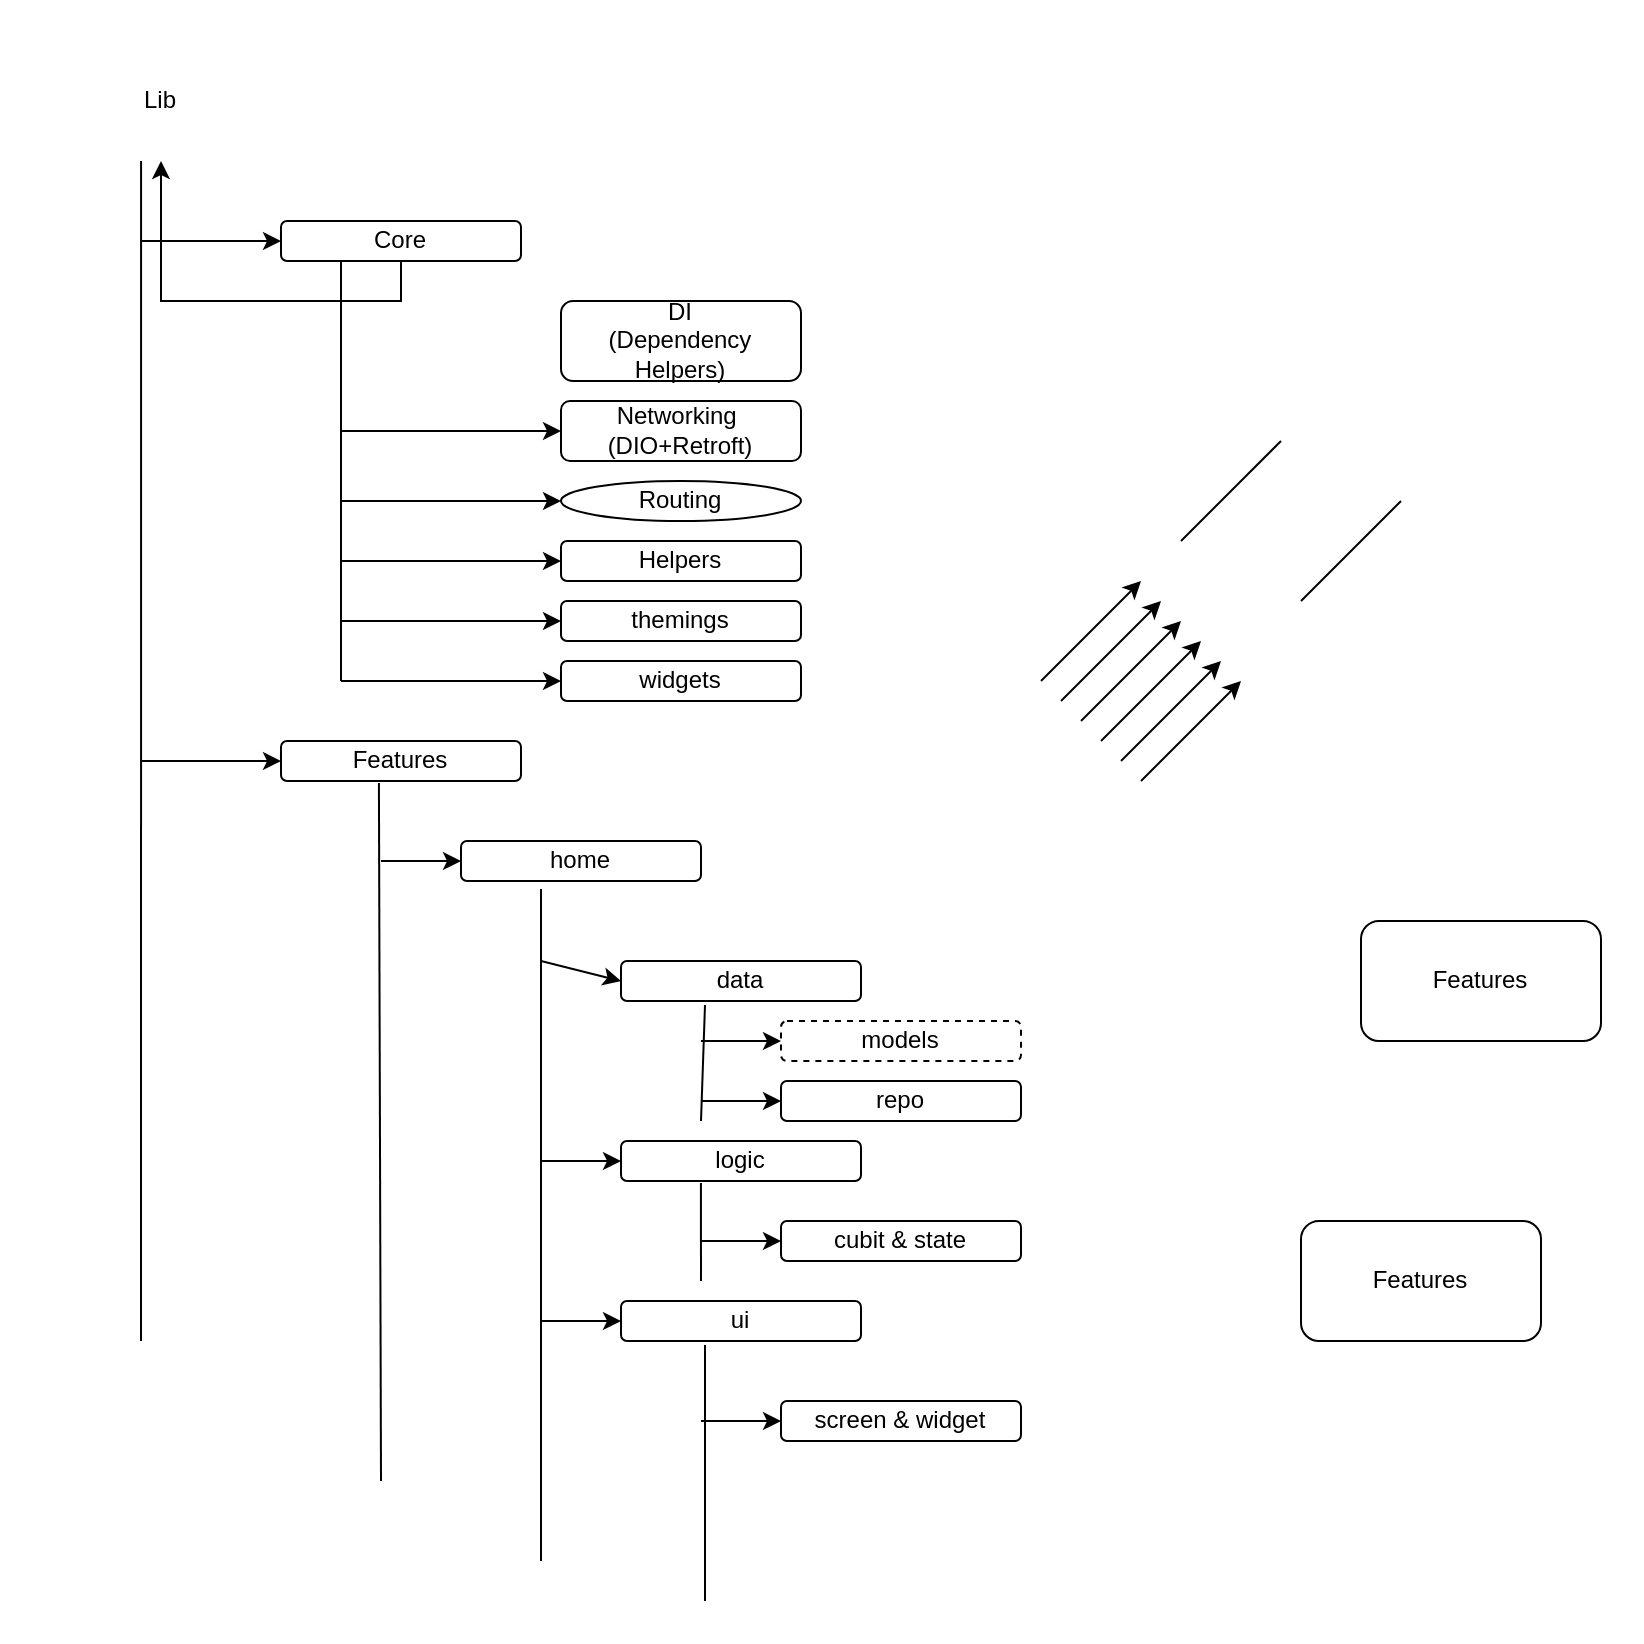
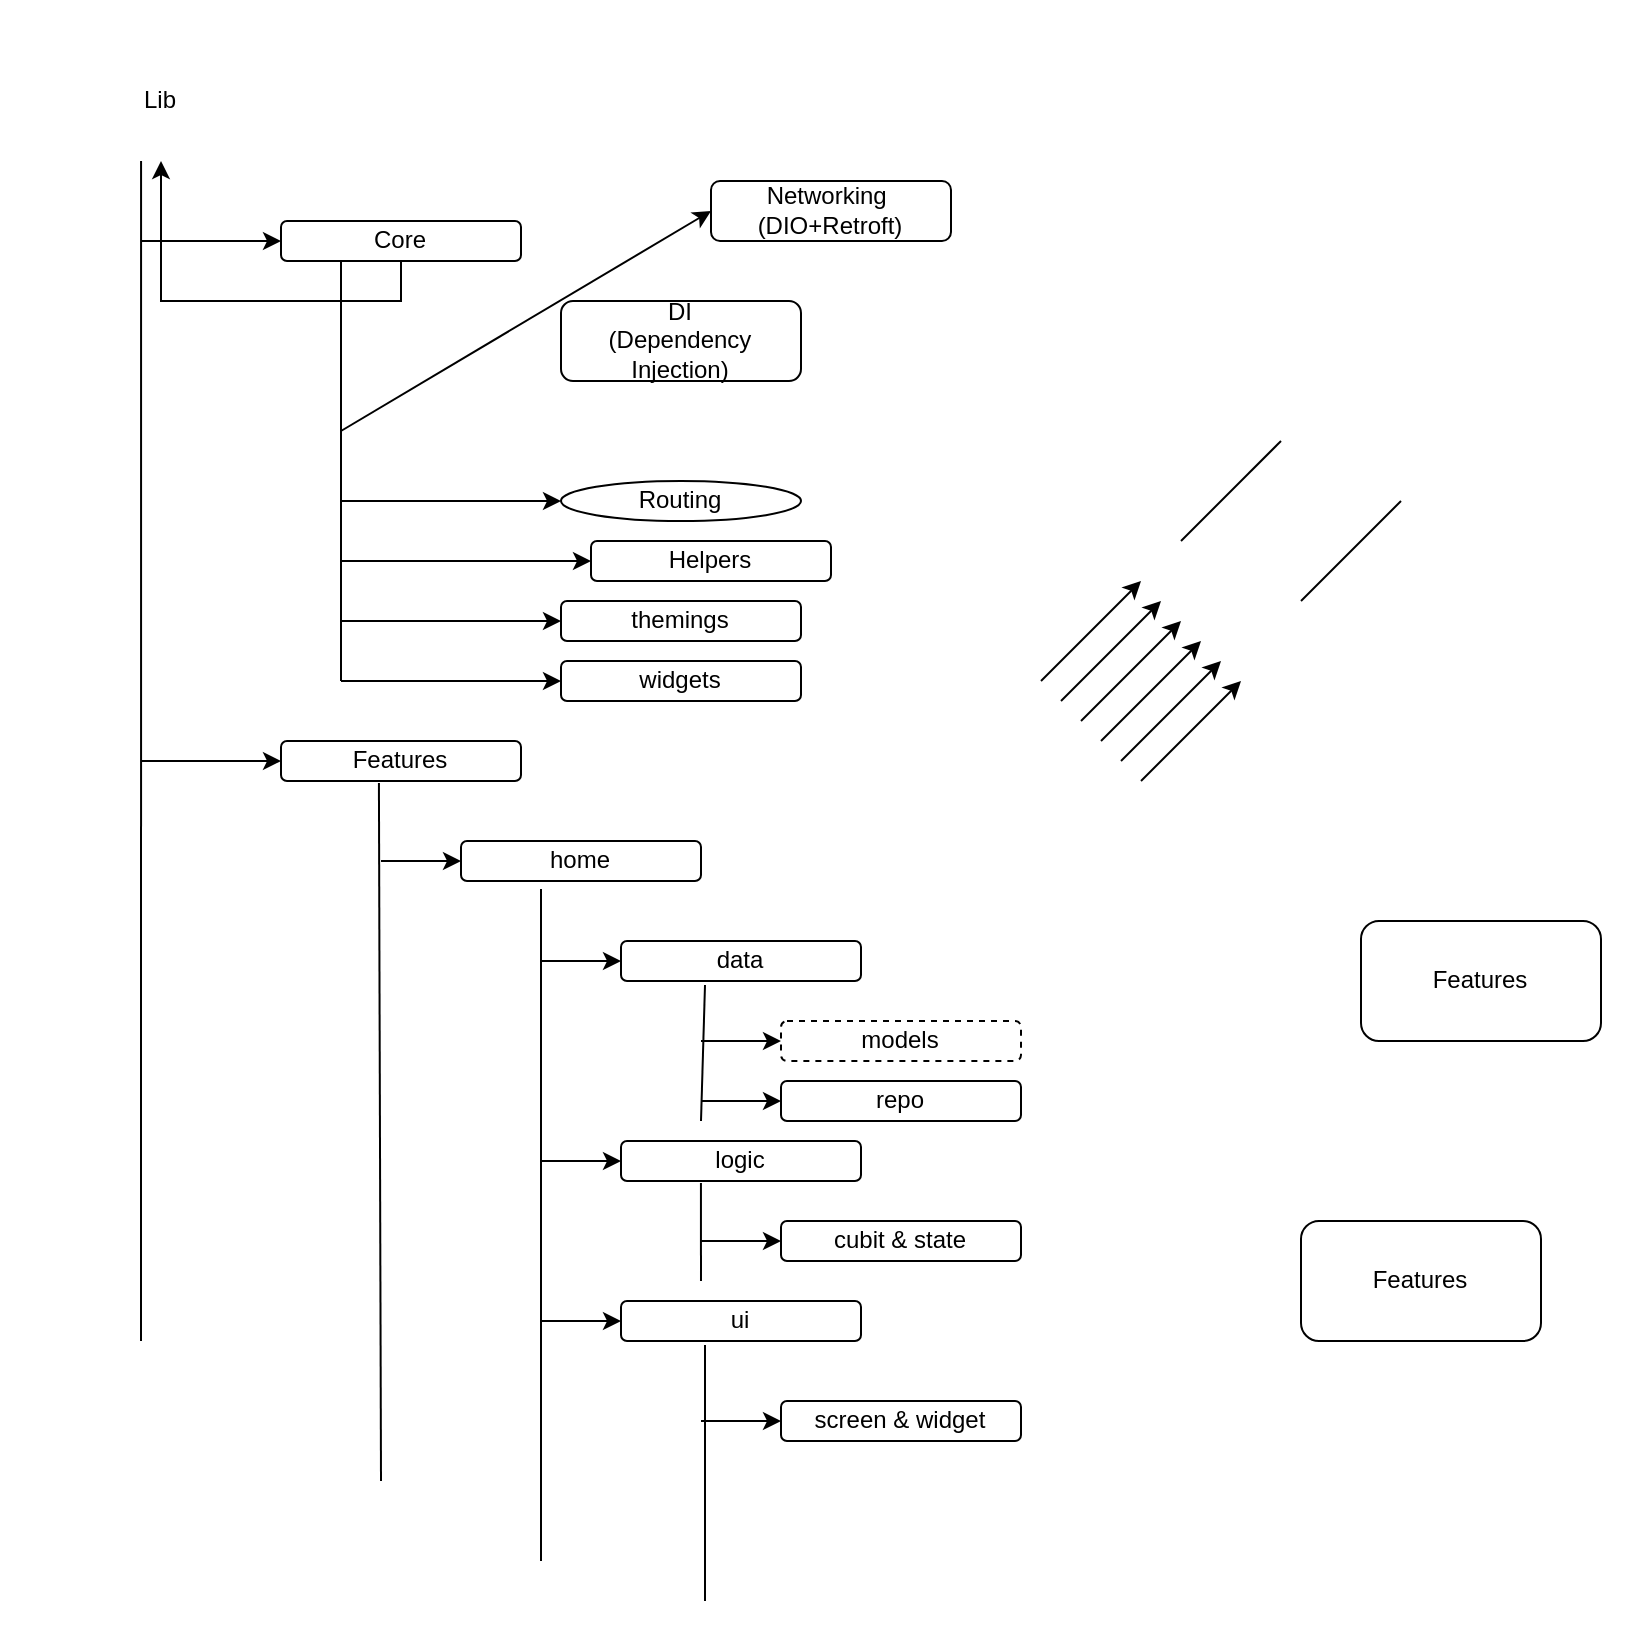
  <mxCell id="0" />
  <mxCell id="1" parent="0" />
  <mxCell id="2" value="Lib" style="whiteSpace=wrap;html=1;strokeColor=#FFFFFF;" vertex="1" parent="1"><mxGeometry x="20" y="20" width="120" height="60" as="geometry" /></mxCell>
- <mxCell id="3" value="DI&lt;div&gt;(Dependency Helpers)&lt;/div&gt;" style="rounded=1;whiteSpace=wrap;html=1;" vertex="1" parent="1"><mxGeometry x="280" y="150" width="120" height="40" as="geometry" /></mxCell>
- <mxCell id="4" value="Networking&amp;nbsp;&lt;div&gt;(DIO+Retroft)&lt;/div&gt;" style="rounded=1;whiteSpace=wrap;html=1;" vertex="1" parent="1"><mxGeometry x="280" y="200" width="120" height="30" as="geometry" /></mxCell>
+ <mxCell id="3" value="DI&lt;div&gt;(Dependency Injection)&lt;/div&gt;" style="rounded=1;whiteSpace=wrap;html=1;" vertex="1" parent="1"><mxGeometry x="280" y="150" width="120" height="40" as="geometry" /></mxCell>
+ <mxCell id="4" value="Networking&amp;nbsp;&lt;div&gt;(DIO+Retroft)&lt;/div&gt;" style="rounded=1;whiteSpace=wrap;html=1;" vertex="1" parent="1"><mxGeometry x="355" y="90" width="120" height="30" as="geometry" /></mxCell>
  <mxCell id="5" value="Routing" style="ellipse;whiteSpace=wrap;html=1;" vertex="1" parent="1"><mxGeometry x="280" y="240" width="120" height="20" as="geometry" /></mxCell>
  <mxCell id="6" value="Features" style="rounded=1;whiteSpace=wrap;html=1;" vertex="1" parent="1"><mxGeometry x="140" y="370" width="120" height="20" as="geometry" /></mxCell>
- <mxCell id="7" value="Helpers" style="rounded=1;whiteSpace=wrap;html=1;" vertex="1" parent="1"><mxGeometry x="280" y="270" width="120" height="20" as="geometry" /></mxCell>
+ <mxCell id="7" value="Helpers" style="rounded=1;whiteSpace=wrap;html=1;" vertex="1" parent="1"><mxGeometry x="295" y="270" width="120" height="20" as="geometry" /></mxCell>
  <mxCell id="8" value="&lt;div&gt;widgets&lt;/div&gt;" style="rounded=1;whiteSpace=wrap;html=1;" vertex="1" parent="1"><mxGeometry x="280" y="330" width="120" height="20" as="geometry" /></mxCell>
  <mxCell id="9" style="edgeStyle=orthogonalEdgeStyle;rounded=0;orthogonalLoop=1;jettySize=auto;html=1;exitX=0.5;exitY=1;exitDx=0;exitDy=0;" edge="1" parent="1" source="10" target="2"><mxGeometry relative="1" as="geometry" /></mxCell>
  <mxCell id="10" value="Core" style="rounded=1;whiteSpace=wrap;html=1;" vertex="1" parent="1"><mxGeometry x="140" y="110" width="120" height="20" as="geometry" /></mxCell>
  <mxCell id="11" value="themings" style="rounded=1;whiteSpace=wrap;html=1;" vertex="1" parent="1"><mxGeometry x="280" y="300" width="120" height="20" as="geometry" /></mxCell>
  <mxCell id="12" value="" style="endArrow=none;html=1;rounded=0;entryX=0.25;entryY=1;entryDx=0;entryDy=0;" edge="1" parent="1" target="10"><mxGeometry width="50" height="50" relative="1" as="geometry"><mxPoint x="170" y="340" as="sourcePoint" /><mxPoint x="440" y="160" as="targetPoint" /></mxGeometry></mxCell>
  <mxCell id="13" value="" style="endArrow=classic;html=1;rounded=0;entryX=0;entryY=0.5;entryDx=0;entryDy=0;" edge="1" parent="1" target="4"><mxGeometry width="50" height="50" relative="1" as="geometry"><mxPoint x="170" y="215" as="sourcePoint" /><mxPoint x="220" y="170" as="targetPoint" /></mxGeometry></mxCell>
  <mxCell id="14" value="" style="endArrow=classic;html=1;rounded=0;entryX=0;entryY=0.5;entryDx=0;entryDy=0;" edge="1" parent="1" target="5"><mxGeometry width="50" height="50" relative="1" as="geometry"><mxPoint x="170" y="250" as="sourcePoint" /><mxPoint x="450" y="170" as="targetPoint" /></mxGeometry></mxCell>
  <mxCell id="15" value="" style="endArrow=classic;html=1;rounded=0;entryX=0;entryY=0.5;entryDx=0;entryDy=0;" edge="1" parent="1" target="7"><mxGeometry width="50" height="50" relative="1" as="geometry"><mxPoint x="170" y="280" as="sourcePoint" /><mxPoint x="460" y="180" as="targetPoint" /></mxGeometry></mxCell>
  <mxCell id="16" value="" style="endArrow=classic;html=1;rounded=0;entryX=0;entryY=0.5;entryDx=0;entryDy=0;" edge="1" parent="1" target="11"><mxGeometry width="50" height="50" relative="1" as="geometry"><mxPoint x="170" y="310" as="sourcePoint" /><mxPoint x="470" y="190" as="targetPoint" /></mxGeometry></mxCell>
  <mxCell id="17" value="" style="endArrow=classic;html=1;rounded=0;entryX=0;entryY=0.5;entryDx=0;entryDy=0;" edge="1" parent="1" target="8"><mxGeometry width="50" height="50" relative="1" as="geometry"><mxPoint x="170" y="340" as="sourcePoint" /><mxPoint x="480" y="200" as="targetPoint" /></mxGeometry></mxCell>
  <mxCell id="18" value="" style="endArrow=classic;html=1;rounded=0;entryX=0;entryY=0.5;entryDx=0;entryDy=0;" edge="1" parent="1" target="10"><mxGeometry width="50" height="50" relative="1" as="geometry"><mxPoint x="70" y="120" as="sourcePoint" /><mxPoint x="490" y="210" as="targetPoint" /></mxGeometry></mxCell>
  <mxCell id="19" value="" style="endArrow=classic;html=1;rounded=0;entryX=0;entryY=0.5;entryDx=0;entryDy=0;" edge="1" parent="1" target="6"><mxGeometry width="50" height="50" relative="1" as="geometry"><mxPoint x="70" y="380" as="sourcePoint" /><mxPoint x="500" y="220" as="targetPoint" /></mxGeometry></mxCell>
  <mxCell id="20" value="" style="endArrow=classic;html=1;rounded=0;" edge="1" parent="1" target="26"><mxGeometry width="50" height="50" relative="1" as="geometry"><mxPoint x="190" y="430" as="sourcePoint" /><mxPoint x="510" y="230" as="targetPoint" /></mxGeometry></mxCell>
  <mxCell id="21" value="" style="endArrow=classic;html=1;rounded=0;entryX=0;entryY=0.5;entryDx=0;entryDy=0;" edge="1" parent="1" target="25"><mxGeometry width="50" height="50" relative="1" as="geometry"><mxPoint x="270" y="480" as="sourcePoint" /><mxPoint x="520" y="240" as="targetPoint" /></mxGeometry></mxCell>
  <mxCell id="22" value="" style="endArrow=classic;html=1;rounded=0;" edge="1" parent="1" target="31"><mxGeometry width="50" height="50" relative="1" as="geometry"><mxPoint x="270" y="580" as="sourcePoint" /><mxPoint x="530" y="250" as="targetPoint" /></mxGeometry></mxCell>
  <mxCell id="23" value="" style="endArrow=classic;html=1;rounded=0;" edge="1" parent="1" target="30"><mxGeometry width="50" height="50" relative="1" as="geometry"><mxPoint x="270" y="660" as="sourcePoint" /><mxPoint x="540" y="260" as="targetPoint" /></mxGeometry></mxCell>
  <mxCell id="24" value="" style="endArrow=classic;html=1;rounded=0;" edge="1" parent="1" target="29"><mxGeometry width="50" height="50" relative="1" as="geometry"><mxPoint x="350" y="520" as="sourcePoint" /><mxPoint x="550" y="270" as="targetPoint" /></mxGeometry></mxCell>
- <mxCell id="25" value="data" style="rounded=1;whiteSpace=wrap;html=1;" vertex="1" parent="1"><mxGeometry x="310" y="480" width="120" height="20" as="geometry" /></mxCell>
+ <mxCell id="25" value="data" style="rounded=1;whiteSpace=wrap;html=1;" vertex="1" parent="1"><mxGeometry x="310" y="470" width="120" height="20" as="geometry" /></mxCell>
  <mxCell id="26" value="home" style="rounded=1;whiteSpace=wrap;html=1;" vertex="1" parent="1"><mxGeometry x="230" y="420" width="120" height="20" as="geometry" /></mxCell>
  <mxCell id="27" value="repo" style="rounded=1;whiteSpace=wrap;html=1;" vertex="1" parent="1"><mxGeometry x="390" y="540" width="120" height="20" as="geometry" /></mxCell>
  <mxCell id="28" value="Features" style="rounded=1;whiteSpace=wrap;html=1;" vertex="1" parent="1"><mxGeometry x="680" y="460" width="120" height="60" as="geometry" /></mxCell>
  <mxCell id="29" value="models" style="rounded=1;whiteSpace=wrap;html=1;dashed=1;" vertex="1" parent="1"><mxGeometry x="390" y="510" width="120" height="20" as="geometry" /></mxCell>
  <mxCell id="30" value="ui" style="rounded=1;whiteSpace=wrap;html=1;" vertex="1" parent="1"><mxGeometry x="310" y="650" width="120" height="20" as="geometry" /></mxCell>
  <mxCell id="31" value="logic" style="rounded=1;whiteSpace=wrap;html=1;" vertex="1" parent="1"><mxGeometry x="310" y="570" width="120" height="20" as="geometry" /></mxCell>
  <mxCell id="32" value="" style="endArrow=none;html=1;rounded=0;entryX=0.417;entryY=1;entryDx=0;entryDy=0;entryPerimeter=0;" edge="1" parent="1" target="2"><mxGeometry width="50" height="50" relative="1" as="geometry"><mxPoint x="70" y="670" as="sourcePoint" /><mxPoint x="440" y="100" as="targetPoint" /></mxGeometry></mxCell>
  <mxCell id="33" value="Features" style="rounded=1;whiteSpace=wrap;html=1;" vertex="1" parent="1"><mxGeometry x="650" y="610" width="120" height="60" as="geometry" /></mxCell>
  <mxCell id="34" value="screen &amp;amp; widget" style="rounded=1;whiteSpace=wrap;html=1;" vertex="1" parent="1"><mxGeometry x="390" y="700" width="120" height="20" as="geometry" /></mxCell>
  <mxCell id="35" value="cubit &amp;amp; state" style="rounded=1;whiteSpace=wrap;html=1;" vertex="1" parent="1"><mxGeometry x="390" y="610" width="120" height="20" as="geometry" /></mxCell>
  <mxCell id="36" value="" style="endArrow=none;html=1;rounded=0;entryX=0.408;entryY=1.05;entryDx=0;entryDy=0;entryPerimeter=0;" edge="1" parent="1" target="6"><mxGeometry width="50" height="50" relative="1" as="geometry"><mxPoint x="190" y="740" as="sourcePoint" /><mxPoint x="440" y="460" as="targetPoint" /></mxGeometry></mxCell>
  <mxCell id="37" value="" style="endArrow=none;html=1;rounded=0;" edge="1" parent="1"><mxGeometry width="50" height="50" relative="1" as="geometry"><mxPoint x="270" y="444" as="sourcePoint" /><mxPoint x="270" y="780" as="targetPoint" /></mxGeometry></mxCell>
  <mxCell id="38" value="" style="endArrow=none;html=1;rounded=0;entryX=0.35;entryY=1.1;entryDx=0;entryDy=0;entryPerimeter=0;" edge="1" parent="1" target="25"><mxGeometry width="50" height="50" relative="1" as="geometry"><mxPoint x="350" y="560" as="sourcePoint" /><mxPoint x="440" y="470" as="targetPoint" /></mxGeometry></mxCell>
  <mxCell id="39" value="" style="endArrow=classic;html=1;rounded=0;" edge="1" parent="1" target="27"><mxGeometry width="50" height="50" relative="1" as="geometry"><mxPoint x="350" y="550" as="sourcePoint" /><mxPoint x="560" y="280" as="targetPoint" /></mxGeometry></mxCell>
  <mxCell id="40" value="" style="endArrow=classic;html=1;rounded=0;" edge="1" parent="1"><mxGeometry width="50" height="50" relative="1" as="geometry"><mxPoint x="520" y="340" as="sourcePoint" /><mxPoint x="570" y="290" as="targetPoint" /></mxGeometry></mxCell>
  <mxCell id="41" value="" style="endArrow=classic;html=1;rounded=0;" edge="1" parent="1"><mxGeometry width="50" height="50" relative="1" as="geometry"><mxPoint x="530" y="350" as="sourcePoint" /><mxPoint x="580" y="300" as="targetPoint" /></mxGeometry></mxCell>
  <mxCell id="42" value="" style="endArrow=classic;html=1;rounded=0;" edge="1" parent="1"><mxGeometry width="50" height="50" relative="1" as="geometry"><mxPoint x="540" y="360" as="sourcePoint" /><mxPoint x="590" y="310" as="targetPoint" /></mxGeometry></mxCell>
  <mxCell id="43" value="" style="endArrow=classic;html=1;rounded=0;" edge="1" parent="1"><mxGeometry width="50" height="50" relative="1" as="geometry"><mxPoint x="550" y="370" as="sourcePoint" /><mxPoint x="600" y="320" as="targetPoint" /></mxGeometry></mxCell>
  <mxCell id="44" value="" style="endArrow=classic;html=1;rounded=0;" edge="1" parent="1"><mxGeometry width="50" height="50" relative="1" as="geometry"><mxPoint x="560" y="380" as="sourcePoint" /><mxPoint x="610" y="330" as="targetPoint" /></mxGeometry></mxCell>
  <mxCell id="45" value="" style="endArrow=classic;html=1;rounded=0;" edge="1" parent="1"><mxGeometry width="50" height="50" relative="1" as="geometry"><mxPoint x="570" y="390" as="sourcePoint" /><mxPoint x="620" y="340" as="targetPoint" /></mxGeometry></mxCell>
  <mxCell id="46" value="" style="endArrow=none;html=1;rounded=0;entryX=0.333;entryY=1.05;entryDx=0;entryDy=0;entryPerimeter=0;" edge="1" parent="1" target="31"><mxGeometry width="50" height="50" relative="1" as="geometry"><mxPoint x="350" y="640" as="sourcePoint" /><mxPoint x="360" y="595" as="targetPoint" /></mxGeometry></mxCell>
  <mxCell id="47" value="" style="endArrow=classic;html=1;rounded=0;entryX=0;entryY=0.5;entryDx=0;entryDy=0;" edge="1" parent="1" target="34"><mxGeometry width="50" height="50" relative="1" as="geometry"><mxPoint x="350" y="710" as="sourcePoint" /><mxPoint x="630" y="350" as="targetPoint" /></mxGeometry></mxCell>
  <mxCell id="48" value="" style="endArrow=classic;html=1;rounded=0;" edge="1" parent="1" target="35"><mxGeometry width="50" height="50" relative="1" as="geometry"><mxPoint x="350" y="620" as="sourcePoint" /><mxPoint x="640" y="360" as="targetPoint" /></mxGeometry></mxCell>
  <mxCell id="49" value="" style="endArrow=none;html=1;rounded=0;" edge="1" parent="1"><mxGeometry width="50" height="50" relative="1" as="geometry"><mxPoint x="650" y="300" as="sourcePoint" /><mxPoint x="700" y="250" as="targetPoint" /></mxGeometry></mxCell>
  <mxCell id="50" value="" style="endArrow=none;html=1;rounded=0;" edge="1" parent="1"><mxGeometry width="50" height="50" relative="1" as="geometry"><mxPoint x="590" y="270" as="sourcePoint" /><mxPoint x="640" y="220" as="targetPoint" /></mxGeometry></mxCell>
  <mxCell id="51" value="" style="endArrow=none;html=1;rounded=0;exitX=0.35;exitY=1.1;exitDx=0;exitDy=0;exitPerimeter=0;" edge="1" parent="1" source="30"><mxGeometry width="50" height="50" relative="1" as="geometry"><mxPoint x="420" y="470" as="sourcePoint" /><mxPoint x="352" y="800" as="targetPoint" /></mxGeometry></mxCell>
